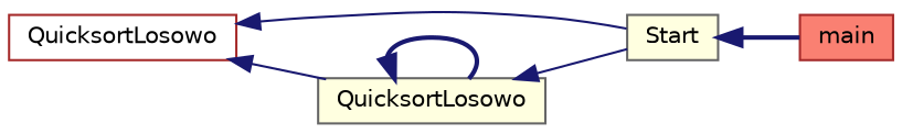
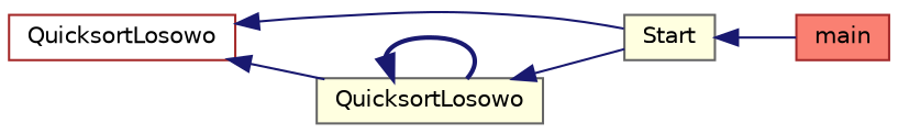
  digraph {
    rankdir=LR
    node [color=brown fillcolor=lightyellow fontname=Helvetica fontsize=10 shape=record style=filled]
    edge [color=midnightblue dir=back fontname=Helvetica fontsize=10 labelfontname=Helvetica labelfontsize=10 style=solid]
    n1 [fillcolor=white fontcolor=black height=0.2 label=QuicksortLosowo width=0.4]
    n2 [color=gray40 height=0.2 label=Start width=0.4]
    n3 [color=gray40 height=0.2 label=QuicksortLosowo width=0.4]
    n4 [fillcolor=salmon height=0.2 label=main width=0.4]
    n1 -> n2
    n1 -> n3
-   n2 -> n4 [style=bold]
+   n2 -> n4
    n3 -> n2
    n3 -> n3 [style=bold]
  }
